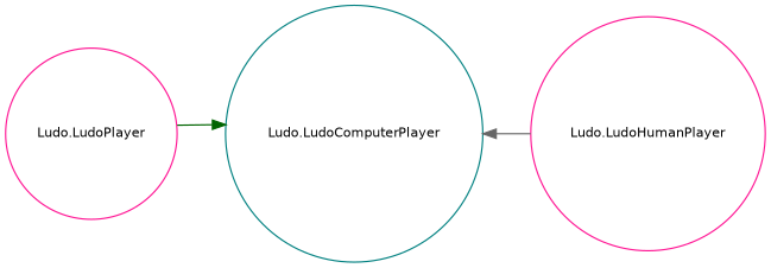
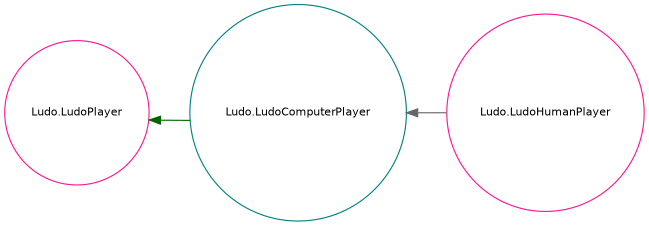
  digraph {
    rankdir=LR
    node [color=deeppink fillcolor=white fontname=Helvetica fontsize=10 shape=circle style=filled]
    edge [dir=back fontname=Helvetica fontsize=10 labelfontname=Helvetica labelfontsize=10 style=solid]
    n1 [height=0.2 label="Ludo.LudoPlayer" width=0.4]
    n2 [color=teal height=0.2 label="Ludo.LudoComputerPlayer" width=0.4]
    n3 [height=0.2 label="Ludo.LudoHumanPlayer" width=0.4]
-   n2 -> n1 [color=darkgreen]
+   n1 -> n2 [color=darkgreen]
    n2 -> n3 [color=gray40]
  }
